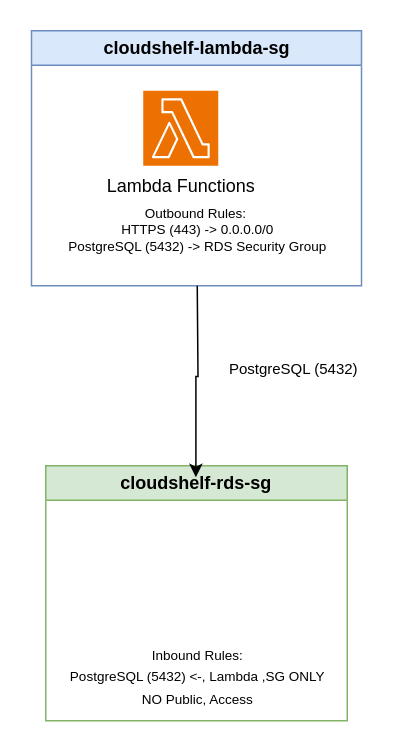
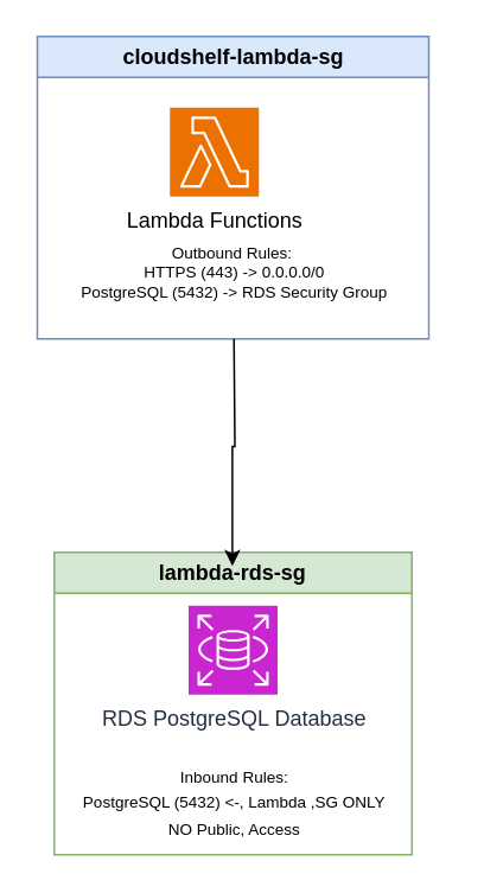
  <mxCell id="0" />
  <mxCell id="1" parent="0" />
  <mxCell id="2" value="cloudshelf-lambda-sg" style="swimlane;whiteSpace=wrap;html=1;movable=1;resizable=1;rotatable=1;deletable=1;editable=1;locked=0;connectable=1;fillColor=#dae8fc;strokeColor=#6c8ebf;" vertex="1" parent="1"><mxGeometry x="20.5" y="20" width="220" height="170" as="geometry" /></mxCell>
  <mxCell id="3" value="&lt;span style=&quot;color: rgb(0, 0, 0);&quot;&gt;Lambda Functions&lt;/span&gt;&lt;div style=&quot;color: rgb(0, 0, 0);&quot;&gt;&lt;br&gt;&lt;/div&gt;" style="sketch=0;points=[[0,0,0],[0.25,0,0],[0.5,0,0],[0.75,0,0],[1,0,0],[0,1,0],[0.25,1,0],[0.5,1,0],[0.75,1,0],[1,1,0],[0,0.25,0],[0,0.5,0],[0,0.75,0],[1,0.25,0],[1,0.5,0],[1,0.75,0]];outlineConnect=0;fontColor=#232F3E;fillColor=#ED7100;strokeColor=#ffffff;dashed=0;verticalLabelPosition=bottom;verticalAlign=top;align=center;html=1;fontSize=12;fontStyle=0;aspect=fixed;shape=mxgraph.aws4.resourceIcon;resIcon=mxgraph.aws4.lambda;" vertex="1" parent="2"><mxGeometry x="74.5" y="40" width="50" height="50" as="geometry" /></mxCell>
  <mxCell id="4" value="Outbound Rules:&amp;nbsp;&lt;div&gt;HTTPS (443) -&amp;gt; 0.0.0.0/0&lt;/div&gt;&lt;div&gt;PostgreSQL (5432) -&amp;gt; RDS Security Group&lt;/div&gt;" style="text;html=1;align=center;verticalAlign=middle;resizable=0;points=[];autosize=1;strokeColor=none;fillColor=none;fontSize=9;" vertex="1" parent="2"><mxGeometry x="10" y="108" width="200" height="50" as="geometry" /></mxCell>
- <mxCell id="5" value="cloudshelf-rds-sg" style="swimlane;whiteSpace=wrap;html=1;fillColor=#d5e8d4;strokeColor=#82b366;" vertex="1" parent="1"><mxGeometry x="30" y="310" width="201" height="170" as="geometry" /></mxCell>
+ <mxCell id="5" value="lambda-rds-sg" style="swimlane;whiteSpace=wrap;html=1;fillColor=#d5e8d4;strokeColor=#82b366;" vertex="1" parent="1"><mxGeometry x="30" y="310" width="201" height="170" as="geometry" /></mxCell>
+ <mxCell id="6" value="RDS PostgreSQL Database" style="sketch=0;points=[[0,0,0],[0.25,0,0],[0.5,0,0],[0.75,0,0],[1,0,0],[0,1,0],[0.25,1,0],[0.5,1,0],[0.75,1,0],[1,1,0],[0,0.25,0],[0,0.5,0],[0,0.75,0],[1,0.25,0],[1,0.5,0],[1,0.75,0]];outlineConnect=0;fontColor=#232F3E;fillColor=#C925D1;strokeColor=#ffffff;dashed=0;verticalLabelPosition=bottom;verticalAlign=top;align=center;html=1;fontSize=12;fontStyle=0;aspect=fixed;shape=mxgraph.aws4.resourceIcon;resIcon=mxgraph.aws4.rds;" vertex="1" parent="5"><mxGeometry x="75.5" y="30" width="50" height="50" as="geometry" /></mxCell>
  <mxCell id="7" value="&lt;font style=&quot;font-size: 9px;&quot;&gt;Inbound Rules:&lt;/font&gt;&lt;div&gt;&lt;font style=&quot;font-size: 9px;&quot;&gt;PostgreSQL (5432) &amp;lt;-, Lambda ,SG ONLY&lt;/font&gt;&lt;/div&gt;&lt;div&gt;&lt;font style=&quot;font-size: 9px;&quot;&gt;NO Public, Access&lt;/font&gt;&lt;/div&gt;" style="text;html=1;align=center;verticalAlign=middle;resizable=0;points=[];autosize=1;strokeColor=none;fillColor=none;" vertex="1" parent="5"><mxGeometry x="5.5" y="110" width="190" height="60" as="geometry" /></mxCell>
  <mxCell id="8" style="edgeStyle=orthogonalEdgeStyle;rounded=0;orthogonalLoop=1;jettySize=auto;html=1;entryX=0.498;entryY=0.045;entryDx=0;entryDy=0;entryPerimeter=0;" edge="1" parent="1" target="5"><mxGeometry relative="1" as="geometry"><mxPoint x="131" y="190" as="sourcePoint" /></mxGeometry></mxCell>
- <mxCell id="9" value="PostgreSQL (5432)" style="text;html=1;align=center;verticalAlign=middle;resizable=0;points=[];autosize=1;strokeColor=none;fillColor=none;fontSize=10;" vertex="1" parent="1"><mxGeometry x="140" y="230" width="110" height="30" as="geometry" /></mxCell>
